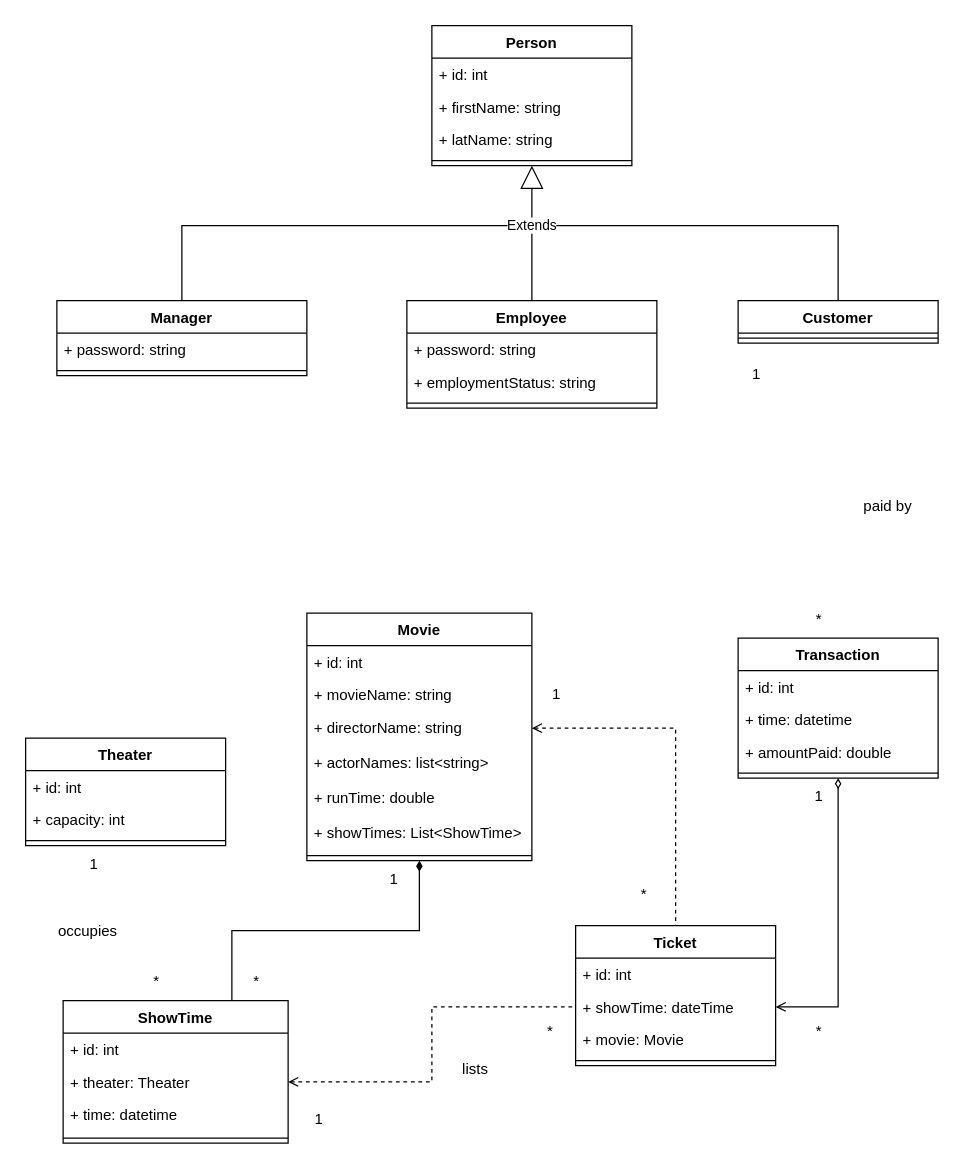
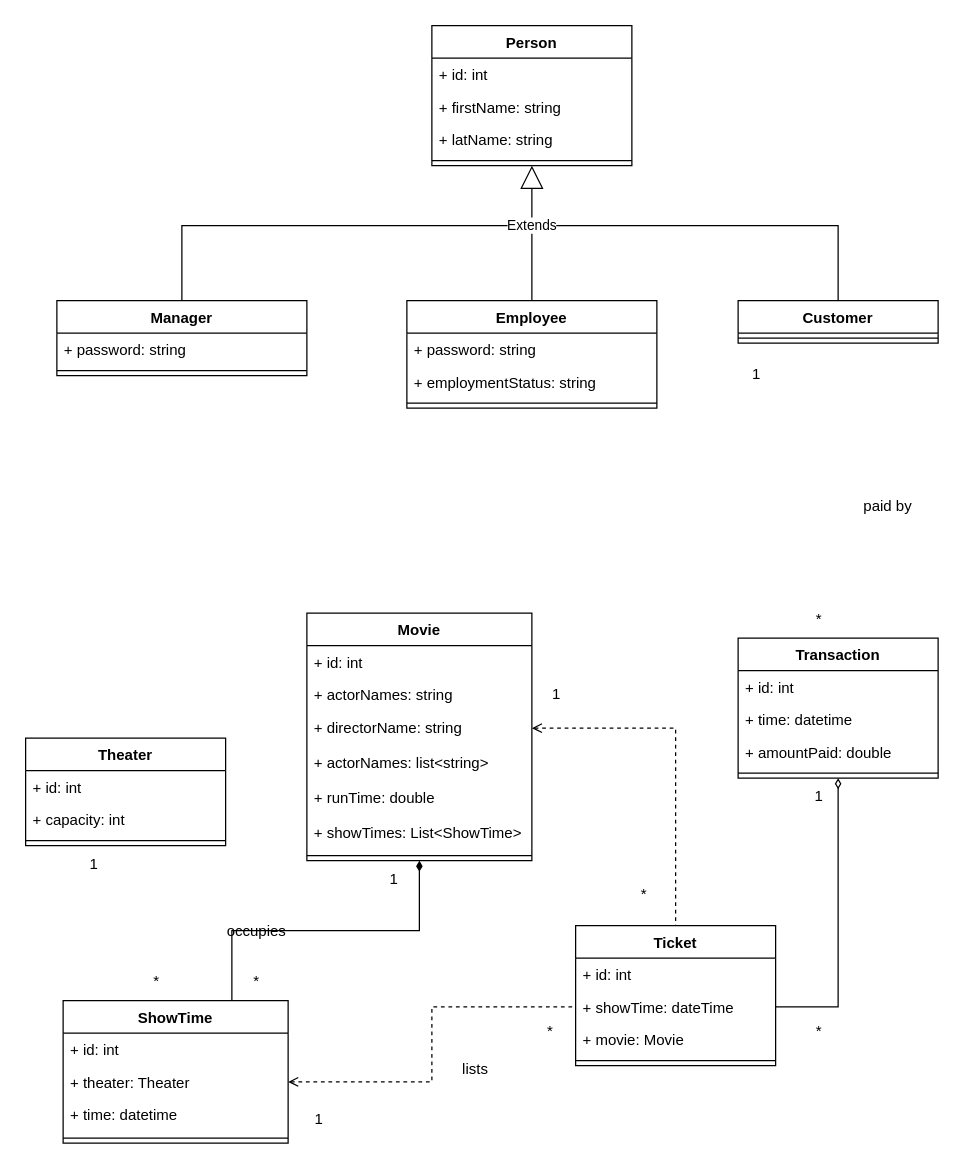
  <mxCell id="0" />
  <mxCell id="1" parent="0" />
  <mxCell id="2" value="Person" style="swimlane;fontStyle=1;align=center;verticalAlign=top;childLayout=stackLayout;horizontal=1;startSize=26;horizontalStack=0;resizeParent=1;resizeParentMax=0;resizeLast=0;collapsible=1;marginBottom=0;" parent="1" vertex="1"><mxGeometry x="345" y="20" width="160" height="112" as="geometry" /></mxCell>
  <mxCell id="3" value="+ id: int" style="text;strokeColor=none;fillColor=none;align=left;verticalAlign=top;spacingLeft=4;spacingRight=4;overflow=hidden;rotatable=0;points=[[0,0.5],[1,0.5]];portConstraint=eastwest;" parent="2" vertex="1"><mxGeometry y="26" width="160" height="26" as="geometry" /></mxCell>
  <mxCell id="4" value="+ firstName: string" style="text;strokeColor=none;fillColor=none;align=left;verticalAlign=top;spacingLeft=4;spacingRight=4;overflow=hidden;rotatable=0;points=[[0,0.5],[1,0.5]];portConstraint=eastwest;" parent="2" vertex="1"><mxGeometry y="52" width="160" height="26" as="geometry" /></mxCell>
  <mxCell id="5" value="+ latName: string" style="text;strokeColor=none;fillColor=none;align=left;verticalAlign=top;spacingLeft=4;spacingRight=4;overflow=hidden;rotatable=0;points=[[0,0.5],[1,0.5]];portConstraint=eastwest;" parent="2" vertex="1"><mxGeometry y="78" width="160" height="26" as="geometry" /></mxCell>
  <mxCell id="6" value="" style="line;strokeWidth=1;fillColor=none;align=left;verticalAlign=middle;spacingTop=-1;spacingLeft=3;spacingRight=3;rotatable=0;labelPosition=right;points=[];portConstraint=eastwest;" parent="2" vertex="1"><mxGeometry y="104" width="160" height="8" as="geometry" /></mxCell>
  <mxCell id="7" style="edgeStyle=none;rounded=0;orthogonalLoop=1;jettySize=auto;html=1;exitX=0.5;exitY=0;exitDx=0;exitDy=0;endArrow=none;endFill=0;" edge="1" parent="1" source="8"><mxGeometry relative="1" as="geometry"><mxPoint x="420" y="180" as="targetPoint" /><Array as="points"><mxPoint x="670" y="180" /></Array></mxGeometry></mxCell>
  <mxCell id="8" value="Customer" style="swimlane;fontStyle=1;align=center;verticalAlign=top;childLayout=stackLayout;horizontal=1;startSize=26;horizontalStack=0;resizeParent=1;resizeParentMax=0;resizeLast=0;collapsible=1;marginBottom=0;" parent="1" vertex="1"><mxGeometry x="590" y="240" width="160" height="34" as="geometry" /></mxCell>
  <mxCell id="9" value="" style="line;strokeWidth=1;fillColor=none;align=left;verticalAlign=middle;spacingTop=-1;spacingLeft=3;spacingRight=3;rotatable=0;labelPosition=right;points=[];portConstraint=eastwest;" parent="8" vertex="1"><mxGeometry y="26" width="160" height="8" as="geometry" /></mxCell>
  <mxCell id="10" value="Theater" style="swimlane;fontStyle=1;align=center;verticalAlign=top;childLayout=stackLayout;horizontal=1;startSize=26;horizontalStack=0;resizeParent=1;resizeParentMax=0;resizeLast=0;collapsible=1;marginBottom=0;" parent="1" vertex="1"><mxGeometry x="20" y="590" width="160" height="86" as="geometry" /></mxCell>
  <mxCell id="11" value="+ id: int" style="text;strokeColor=none;fillColor=none;align=left;verticalAlign=top;spacingLeft=4;spacingRight=4;overflow=hidden;rotatable=0;points=[[0,0.5],[1,0.5]];portConstraint=eastwest;" parent="10" vertex="1"><mxGeometry y="26" width="160" height="26" as="geometry" /></mxCell>
  <mxCell id="12" value="+ capacity: int" style="text;strokeColor=none;fillColor=none;align=left;verticalAlign=top;spacingLeft=4;spacingRight=4;overflow=hidden;rotatable=0;points=[[0,0.5],[1,0.5]];portConstraint=eastwest;" parent="10" vertex="1"><mxGeometry y="52" width="160" height="26" as="geometry" /></mxCell>
  <mxCell id="13" value="" style="line;strokeWidth=1;fillColor=none;align=left;verticalAlign=middle;spacingTop=-1;spacingLeft=3;spacingRight=3;rotatable=0;labelPosition=right;points=[];portConstraint=eastwest;" parent="10" vertex="1"><mxGeometry y="78" width="160" height="8" as="geometry" /></mxCell>
  <mxCell id="14" value="Ticket" style="swimlane;fontStyle=1;align=center;verticalAlign=top;childLayout=stackLayout;horizontal=1;startSize=26;horizontalStack=0;resizeParent=1;resizeParentMax=0;resizeLast=0;collapsible=1;marginBottom=0;" parent="1" vertex="1"><mxGeometry x="460" y="740" width="160" height="112" as="geometry" /></mxCell>
  <mxCell id="15" value="+ id: int" style="text;strokeColor=none;fillColor=none;align=left;verticalAlign=top;spacingLeft=4;spacingRight=4;overflow=hidden;rotatable=0;points=[[0,0.5],[1,0.5]];portConstraint=eastwest;" parent="14" vertex="1"><mxGeometry y="26" width="160" height="26" as="geometry" /></mxCell>
  <mxCell id="16" value="+ showTime: dateTime" style="text;strokeColor=none;fillColor=none;align=left;verticalAlign=top;spacingLeft=4;spacingRight=4;overflow=hidden;rotatable=0;points=[[0,0.5],[1,0.5]];portConstraint=eastwest;" parent="14" vertex="1"><mxGeometry y="52" width="160" height="26" as="geometry" /></mxCell>
  <mxCell id="17" value="+ movie: Movie" style="text;strokeColor=none;fillColor=none;align=left;verticalAlign=top;spacingLeft=4;spacingRight=4;overflow=hidden;rotatable=0;points=[[0,0.5],[1,0.5]];portConstraint=eastwest;" parent="14" vertex="1"><mxGeometry y="78" width="160" height="26" as="geometry" /></mxCell>
  <mxCell id="18" value="" style="line;strokeWidth=1;fillColor=none;align=left;verticalAlign=middle;spacingTop=-1;spacingLeft=3;spacingRight=3;rotatable=0;labelPosition=right;points=[];portConstraint=eastwest;" parent="14" vertex="1"><mxGeometry y="104" width="160" height="8" as="geometry" /></mxCell>
  <mxCell id="19" value="Movie" style="swimlane;fontStyle=1;align=center;verticalAlign=top;childLayout=stackLayout;horizontal=1;startSize=26;horizontalStack=0;resizeParent=1;resizeParentMax=0;resizeLast=0;collapsible=1;marginBottom=0;" parent="1" vertex="1"><mxGeometry x="245" y="490" width="180" height="198" as="geometry" /></mxCell>
  <mxCell id="20" value="+ id: int" style="text;strokeColor=none;fillColor=none;align=left;verticalAlign=top;spacingLeft=4;spacingRight=4;overflow=hidden;rotatable=0;points=[[0,0.5],[1,0.5]];portConstraint=eastwest;" parent="19" vertex="1"><mxGeometry y="26" width="180" height="26" as="geometry" /></mxCell>
- <mxCell id="21" value="+ movieName: string" style="text;strokeColor=none;fillColor=none;align=left;verticalAlign=top;spacingLeft=4;spacingRight=4;overflow=hidden;rotatable=0;points=[[0,0.5],[1,0.5]];portConstraint=eastwest;" parent="19" vertex="1"><mxGeometry y="52" width="180" height="26" as="geometry" /></mxCell>
+ <mxCell id="21" value="+ actorNames: string" style="text;strokeColor=none;fillColor=none;align=left;verticalAlign=top;spacingLeft=4;spacingRight=4;overflow=hidden;rotatable=0;points=[[0,0.5],[1,0.5]];portConstraint=eastwest;" parent="19" vertex="1"><mxGeometry y="52" width="180" height="26" as="geometry" /></mxCell>
  <mxCell id="22" value="+ directorName: string" style="text;strokeColor=none;fillColor=none;align=left;verticalAlign=top;spacingLeft=4;spacingRight=4;overflow=hidden;rotatable=0;points=[[0,0.5],[1,0.5]];portConstraint=eastwest;" parent="19" vertex="1"><mxGeometry y="78" width="180" height="28" as="geometry" /></mxCell>
  <mxCell id="23" value="+ actorNames: list&lt;string&gt;" style="text;strokeColor=none;fillColor=none;align=left;verticalAlign=top;spacingLeft=4;spacingRight=4;overflow=hidden;rotatable=0;points=[[0,0.5],[1,0.5]];portConstraint=eastwest;" parent="19" vertex="1"><mxGeometry y="106" width="180" height="28" as="geometry" /></mxCell>
  <mxCell id="24" value="+ runTime: double" style="text;strokeColor=none;fillColor=none;align=left;verticalAlign=top;spacingLeft=4;spacingRight=4;overflow=hidden;rotatable=0;points=[[0,0.5],[1,0.5]];portConstraint=eastwest;" parent="19" vertex="1"><mxGeometry y="134" width="180" height="28" as="geometry" /></mxCell>
  <mxCell id="25" value="+ showTimes: List&lt;ShowTime&gt;" style="text;strokeColor=none;fillColor=none;align=left;verticalAlign=top;spacingLeft=4;spacingRight=4;overflow=hidden;rotatable=0;points=[[0,0.5],[1,0.5]];portConstraint=eastwest;" parent="19" vertex="1"><mxGeometry y="162" width="180" height="28" as="geometry" /></mxCell>
  <mxCell id="26" value="" style="line;strokeWidth=1;fillColor=none;align=left;verticalAlign=middle;spacingTop=-1;spacingLeft=3;spacingRight=3;rotatable=0;labelPosition=right;points=[];portConstraint=eastwest;" parent="19" vertex="1"><mxGeometry y="190" width="180" height="8" as="geometry" /></mxCell>
- <mxCell id="27" style="edgeStyle=orthogonalEdgeStyle;rounded=0;orthogonalLoop=1;jettySize=auto;html=1;exitX=0.5;exitY=1;exitDx=0;exitDy=0;entryX=1;entryY=0.5;entryDx=0;entryDy=0;endArrow=open;endFill=0;startArrow=diamondThin;startFill=0;" parent="1" source="28" target="16" edge="1"><mxGeometry relative="1" as="geometry"><mxPoint x="650" y="831" as="targetPoint" /></mxGeometry></mxCell>
+ <mxCell id="27" style="edgeStyle=orthogonalEdgeStyle;rounded=0;orthogonalLoop=1;jettySize=auto;html=1;exitX=0.5;exitY=1;exitDx=0;exitDy=0;entryX=1;entryY=0.5;entryDx=0;entryDy=0;endArrow=none;endFill=0;startArrow=diamondThin;startFill=0;" parent="1" source="28" target="16" edge="1"><mxGeometry relative="1" as="geometry"><mxPoint x="650" y="831" as="targetPoint" /></mxGeometry></mxCell>
  <mxCell id="28" value="Transaction" style="swimlane;fontStyle=1;align=center;verticalAlign=top;childLayout=stackLayout;horizontal=1;startSize=26;horizontalStack=0;resizeParent=1;resizeParentMax=0;resizeLast=0;collapsible=1;marginBottom=0;" parent="1" vertex="1"><mxGeometry x="590" y="510" width="160" height="112" as="geometry" /></mxCell>
  <mxCell id="29" value="+ id: int" style="text;strokeColor=none;fillColor=none;align=left;verticalAlign=top;spacingLeft=4;spacingRight=4;overflow=hidden;rotatable=0;points=[[0,0.5],[1,0.5]];portConstraint=eastwest;" parent="28" vertex="1"><mxGeometry y="26" width="160" height="26" as="geometry" /></mxCell>
  <mxCell id="30" value="+ time: datetime" style="text;strokeColor=none;fillColor=none;align=left;verticalAlign=top;spacingLeft=4;spacingRight=4;overflow=hidden;rotatable=0;points=[[0,0.5],[1,0.5]];portConstraint=eastwest;" parent="28" vertex="1"><mxGeometry y="52" width="160" height="26" as="geometry" /></mxCell>
  <mxCell id="31" value="+ amountPaid: double" style="text;strokeColor=none;fillColor=none;align=left;verticalAlign=top;spacingLeft=4;spacingRight=4;overflow=hidden;rotatable=0;points=[[0,0.5],[1,0.5]];portConstraint=eastwest;" parent="28" vertex="1"><mxGeometry y="78" width="160" height="26" as="geometry" /></mxCell>
  <mxCell id="32" value="" style="line;strokeWidth=1;fillColor=none;align=left;verticalAlign=middle;spacingTop=-1;spacingLeft=3;spacingRight=3;rotatable=0;labelPosition=right;points=[];portConstraint=eastwest;" parent="28" vertex="1"><mxGeometry y="104" width="160" height="8" as="geometry" /></mxCell>
  <mxCell id="33" style="edgeStyle=none;rounded=0;orthogonalLoop=1;jettySize=auto;html=1;endArrow=none;endFill=0;" edge="1" parent="1" source="34"><mxGeometry relative="1" as="geometry"><mxPoint x="425" y="180" as="targetPoint" /></mxGeometry></mxCell>
  <mxCell id="34" value="Employee" style="swimlane;fontStyle=1;align=center;verticalAlign=top;childLayout=stackLayout;horizontal=1;startSize=26;horizontalStack=0;resizeParent=1;resizeParentMax=0;resizeLast=0;collapsible=1;marginBottom=0;" parent="1" vertex="1"><mxGeometry x="325" y="240" width="200" height="86" as="geometry" /></mxCell>
  <mxCell id="35" value="+ password: string" style="text;strokeColor=none;fillColor=none;align=left;verticalAlign=top;spacingLeft=4;spacingRight=4;overflow=hidden;rotatable=0;points=[[0,0.5],[1,0.5]];portConstraint=eastwest;" parent="34" vertex="1"><mxGeometry y="26" width="200" height="26" as="geometry" /></mxCell>
  <mxCell id="36" value="+ employmentStatus: string" style="text;strokeColor=none;fillColor=none;align=left;verticalAlign=top;spacingLeft=4;spacingRight=4;overflow=hidden;rotatable=0;points=[[0,0.5],[1,0.5]];portConstraint=eastwest;" parent="34" vertex="1"><mxGeometry y="52" width="200" height="26" as="geometry" /></mxCell>
  <mxCell id="37" value="" style="line;strokeWidth=1;fillColor=none;align=left;verticalAlign=middle;spacingTop=-1;spacingLeft=3;spacingRight=3;rotatable=0;labelPosition=right;points=[];portConstraint=eastwest;" parent="34" vertex="1"><mxGeometry y="78" width="200" height="8" as="geometry" /></mxCell>
  <mxCell id="38" style="edgeStyle=orthogonalEdgeStyle;rounded=0;orthogonalLoop=1;jettySize=auto;html=1;exitX=0.75;exitY=0;exitDx=0;exitDy=0;entryX=0.5;entryY=1;entryDx=0;entryDy=0;startArrow=none;startFill=0;endArrow=diamondThin;endFill=1;" parent="1" source="39" target="19" edge="1"><mxGeometry relative="1" as="geometry" /></mxCell>
  <mxCell id="39" value="ShowTime" style="swimlane;fontStyle=1;align=center;verticalAlign=top;childLayout=stackLayout;horizontal=1;startSize=26;horizontalStack=0;resizeParent=1;resizeParentMax=0;resizeLast=0;collapsible=1;marginBottom=0;" parent="1" vertex="1"><mxGeometry x="50" y="800" width="180" height="114" as="geometry" /></mxCell>
  <mxCell id="40" value="+ id: int" style="text;strokeColor=none;fillColor=none;align=left;verticalAlign=top;spacingLeft=4;spacingRight=4;overflow=hidden;rotatable=0;points=[[0,0.5],[1,0.5]];portConstraint=eastwest;" parent="39" vertex="1"><mxGeometry y="26" width="180" height="26" as="geometry" /></mxCell>
  <mxCell id="41" value="+ theater: Theater" style="text;strokeColor=none;fillColor=none;align=left;verticalAlign=top;spacingLeft=4;spacingRight=4;overflow=hidden;rotatable=0;points=[[0,0.5],[1,0.5]];portConstraint=eastwest;" parent="39" vertex="1"><mxGeometry y="52" width="180" height="26" as="geometry" /></mxCell>
  <mxCell id="42" value="+ time: datetime" style="text;strokeColor=none;fillColor=none;align=left;verticalAlign=top;spacingLeft=4;spacingRight=4;overflow=hidden;rotatable=0;points=[[0,0.5],[1,0.5]];portConstraint=eastwest;" parent="39" vertex="1"><mxGeometry y="78" width="180" height="28" as="geometry" /></mxCell>
  <mxCell id="43" value="" style="line;strokeWidth=1;fillColor=none;align=left;verticalAlign=middle;spacingTop=-1;spacingLeft=3;spacingRight=3;rotatable=0;labelPosition=right;points=[];portConstraint=eastwest;" parent="39" vertex="1"><mxGeometry y="106" width="180" height="8" as="geometry" /></mxCell>
  <mxCell id="44" style="edgeStyle=orthogonalEdgeStyle;rounded=0;orthogonalLoop=1;jettySize=auto;html=1;exitX=1;exitY=0.5;exitDx=0;exitDy=0;entryX=0.5;entryY=0;entryDx=0;entryDy=0;startArrow=open;startFill=0;endArrow=none;endFill=0;dashed=1;" parent="1" source="22" target="14" edge="1"><mxGeometry relative="1" as="geometry" /></mxCell>
  <mxCell id="45" style="edgeStyle=orthogonalEdgeStyle;rounded=0;orthogonalLoop=1;jettySize=auto;html=1;exitX=1;exitY=0.5;exitDx=0;exitDy=0;entryX=0;entryY=0.5;entryDx=0;entryDy=0;dashed=1;endArrow=none;endFill=0;startArrow=open;startFill=0;" parent="1" source="41" target="16" edge="1"><mxGeometry relative="1" as="geometry" /></mxCell>
  <mxCell id="46" value="1" style="text;html=1;strokeColor=none;fillColor=none;align=center;verticalAlign=middle;whiteSpace=wrap;rounded=0;" parent="1" vertex="1"><mxGeometry x="590" y="284" width="30" height="30" as="geometry" /></mxCell>
  <mxCell id="47" value="*" style="text;html=1;strokeColor=none;fillColor=none;align=center;verticalAlign=middle;whiteSpace=wrap;rounded=0;" parent="1" vertex="1"><mxGeometry x="640" y="480" width="30" height="30" as="geometry" /></mxCell>
  <mxCell id="48" value="1" style="text;html=1;strokeColor=none;fillColor=none;align=center;verticalAlign=middle;whiteSpace=wrap;rounded=0;" parent="1" vertex="1"><mxGeometry x="640" y="622" width="30" height="30" as="geometry" /></mxCell>
  <mxCell id="49" value="*" style="text;html=1;strokeColor=none;fillColor=none;align=center;verticalAlign=middle;whiteSpace=wrap;rounded=0;" parent="1" vertex="1"><mxGeometry x="640" y="810" width="30" height="30" as="geometry" /></mxCell>
  <mxCell id="50" value="*" style="text;html=1;strokeColor=none;fillColor=none;align=center;verticalAlign=middle;whiteSpace=wrap;rounded=0;" parent="1" vertex="1"><mxGeometry x="500" y="700" width="30" height="30" as="geometry" /></mxCell>
  <mxCell id="51" value="1" style="text;html=1;strokeColor=none;fillColor=none;align=center;verticalAlign=middle;whiteSpace=wrap;rounded=0;" parent="1" vertex="1"><mxGeometry x="430" y="540" width="30" height="30" as="geometry" /></mxCell>
  <mxCell id="52" value="1" style="text;html=1;strokeColor=none;fillColor=none;align=center;verticalAlign=middle;whiteSpace=wrap;rounded=0;" parent="1" vertex="1"><mxGeometry x="240" y="880" width="30" height="30" as="geometry" /></mxCell>
  <mxCell id="53" value="*" style="text;html=1;strokeColor=none;fillColor=none;align=center;verticalAlign=middle;whiteSpace=wrap;rounded=0;" parent="1" vertex="1"><mxGeometry x="425" y="810" width="30" height="30" as="geometry" /></mxCell>
  <mxCell id="54" value="1" style="text;html=1;strokeColor=none;fillColor=none;align=center;verticalAlign=middle;whiteSpace=wrap;rounded=0;" parent="1" vertex="1"><mxGeometry x="60" y="676" width="30" height="30" as="geometry" /></mxCell>
  <mxCell id="55" value="*" style="text;html=1;strokeColor=none;fillColor=none;align=center;verticalAlign=middle;whiteSpace=wrap;rounded=0;" parent="1" vertex="1"><mxGeometry x="110" y="770" width="30" height="30" as="geometry" /></mxCell>
  <mxCell id="56" value="*" style="text;html=1;strokeColor=none;fillColor=none;align=center;verticalAlign=middle;whiteSpace=wrap;rounded=0;" parent="1" vertex="1"><mxGeometry x="190" y="770" width="30" height="30" as="geometry" /></mxCell>
  <mxCell id="57" value="1" style="text;html=1;strokeColor=none;fillColor=none;align=center;verticalAlign=middle;whiteSpace=wrap;rounded=0;" parent="1" vertex="1"><mxGeometry x="300" y="688" width="30" height="30" as="geometry" /></mxCell>
  <mxCell id="58" value="paid by" style="text;html=1;strokeColor=none;fillColor=none;align=center;verticalAlign=middle;whiteSpace=wrap;rounded=0;" parent="1" vertex="1"><mxGeometry x="680" y="390" width="60" height="30" as="geometry" /></mxCell>
  <mxCell id="59" value="lists" style="text;html=1;strokeColor=none;fillColor=none;align=center;verticalAlign=middle;whiteSpace=wrap;rounded=0;" parent="1" vertex="1"><mxGeometry x="350" y="840" width="60" height="30" as="geometry" /></mxCell>
- <mxCell id="60" value="occupies" style="text;html=1;strokeColor=none;fillColor=none;align=center;verticalAlign=middle;whiteSpace=wrap;rounded=0;" parent="1" vertex="1"><mxGeometry x="40" y="730" width="60" height="30" as="geometry" /></mxCell>
+ <mxCell id="60" value="occupies" style="text;html=1;strokeColor=none;fillColor=none;align=center;verticalAlign=middle;whiteSpace=wrap;rounded=0;" parent="1" vertex="1"><mxGeometry x="175" y="730" width="60" height="30" as="geometry" /></mxCell>
  <mxCell id="61" value="Manager" style="swimlane;fontStyle=1;align=center;verticalAlign=top;childLayout=stackLayout;horizontal=1;startSize=26;horizontalStack=0;resizeParent=1;resizeParentMax=0;resizeLast=0;collapsible=1;marginBottom=0;" parent="1" vertex="1"><mxGeometry x="45" y="240" width="200" height="60" as="geometry" /></mxCell>
  <mxCell id="62" value="+ password: string" style="text;strokeColor=none;fillColor=none;align=left;verticalAlign=top;spacingLeft=4;spacingRight=4;overflow=hidden;rotatable=0;points=[[0,0.5],[1,0.5]];portConstraint=eastwest;" parent="61" vertex="1"><mxGeometry y="26" width="200" height="26" as="geometry" /></mxCell>
  <mxCell id="63" value="" style="line;strokeWidth=1;fillColor=none;align=left;verticalAlign=middle;spacingTop=-1;spacingLeft=3;spacingRight=3;rotatable=0;labelPosition=right;points=[];portConstraint=eastwest;" parent="61" vertex="1"><mxGeometry y="52" width="200" height="8" as="geometry" /></mxCell>
  <mxCell id="64" value="Extends" style="endArrow=block;endSize=16;endFill=0;html=1;rounded=0;entryX=0.5;entryY=1;entryDx=0;entryDy=0;exitX=0.5;exitY=0;exitDx=0;exitDy=0;" edge="1" parent="1" source="61" target="2"><mxGeometry x="0.753" width="160" relative="1" as="geometry"><mxPoint x="180" y="170" as="sourcePoint" /><mxPoint x="340" y="170" as="targetPoint" /><Array as="points"><mxPoint x="145" y="180" /><mxPoint x="280" y="180" /><mxPoint x="425" y="180" /></Array><mxPoint as="offset" /></mxGeometry></mxCell>
